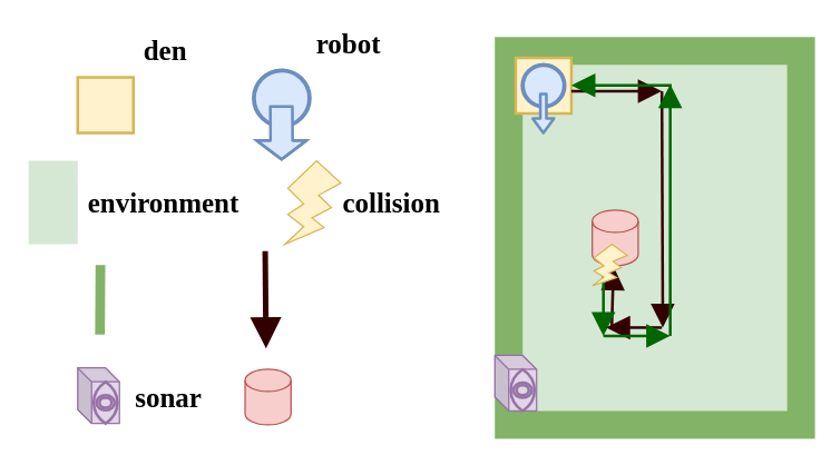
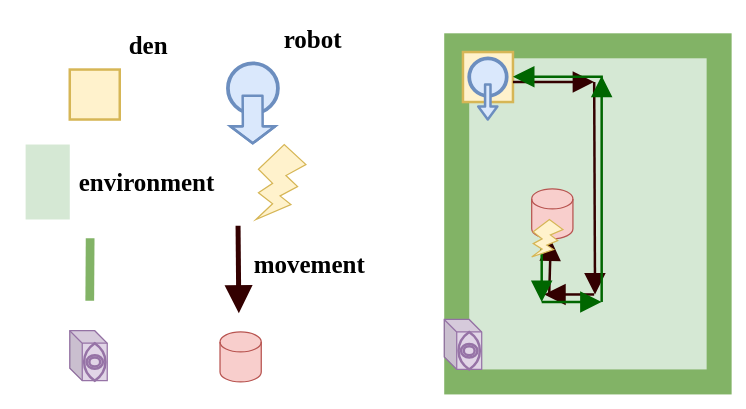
  <mxCell id="0" />
  <mxCell id="1" parent="0" />
  <mxCell id="2" value="" style="rounded=0;whiteSpace=wrap;html=1;fillColor=#d5e8d4;strokeColor=#82b366;perimeterSpacing=0;strokeWidth=20;glass=0;shadow=0;sketch=0;" parent="1" vertex="1"><mxGeometry x="365" y="36" width="210" height="269" as="geometry" /></mxCell>
  <mxCell id="3" value="" style="ellipse;whiteSpace=wrap;html=1;aspect=fixed;rounded=0;shadow=0;glass=0;sketch=0;strokeWidth=3;fillColor=#dae8fc;strokeColor=#6c8ebf;" parent="1" vertex="1"><mxGeometry x="181.9" y="50" width="40" height="40" as="geometry" /></mxCell>
  <mxCell id="4" value="" style="shape=flexArrow;endArrow=classic;html=1;strokeColor=#6c8ebf;strokeWidth=2;width=14.857;endSize=3.857;endWidth=18.095;fillColor=#dae8fc;" parent="1" edge="1"><mxGeometry width="50" height="50" relative="1" as="geometry"><mxPoint x="201.61" y="75" as="sourcePoint" /><mxPoint x="201.75" y="115" as="targetPoint" /><Array as="points"><mxPoint x="201.75" y="95" /></Array></mxGeometry></mxCell>
  <mxCell id="5" value="robot" style="text;html=1;strokeColor=none;fillColor=none;align=left;verticalAlign=middle;whiteSpace=wrap;rounded=0;shadow=0;glass=0;sketch=0;fontStyle=1;fontSize=20;fontFamily=Tahoma;" parent="1" vertex="1"><mxGeometry x="224.9" y="20" width="80" height="20" as="geometry" /></mxCell>
  <mxCell id="6" value="" style="endArrow=block;html=1;strokeWidth=4;fillColor=#f8cecc;strokeColor=#330000;endSize=12;endFill=1;" parent="1" edge="1"><mxGeometry width="50" height="50" relative="1" as="geometry"><mxPoint x="190.01" y="180" as="sourcePoint" /><mxPoint x="190.63" y="250" as="targetPoint" /></mxGeometry></mxCell>
+ <mxCell id="7" value="movement" style="text;html=1;strokeColor=none;fillColor=none;align=left;verticalAlign=middle;whiteSpace=wrap;rounded=0;shadow=0;glass=0;sketch=0;fontStyle=1;fontSize=20;fontFamily=Tahoma;" parent="1" vertex="1"><mxGeometry x="200.83" y="200" width="126.33" height="20" as="geometry" /></mxCell>
  <mxCell id="8" value="" style="rounded=0;whiteSpace=wrap;html=1;fillColor=#d5e8d4;perimeterSpacing=0;strokeWidth=7;glass=0;shadow=0;sketch=0;strokeColor=none;" parent="1" vertex="1"><mxGeometry x="20" y="115" width="35.33" height="60" as="geometry" /></mxCell>
  <mxCell id="9" value="environment" style="text;html=1;strokeColor=none;fillColor=none;align=left;verticalAlign=middle;whiteSpace=wrap;rounded=0;shadow=0;glass=0;sketch=0;fontStyle=1;fontSize=20;fontFamily=Tahoma;" parent="1" vertex="1"><mxGeometry x="61.33" y="135" width="150" height="20" as="geometry" /></mxCell>
  <mxCell id="10" value="" style="endArrow=none;html=1;strokeColor=#82b366;strokeWidth=7;fontFamily=Tahoma;fontSize=13;fillColor=#d5e8d4;" parent="1" edge="1"><mxGeometry width="50" height="50" relative="1" as="geometry"><mxPoint x="71.33" y="240" as="sourcePoint" /><mxPoint x="71.64" y="190" as="targetPoint" /></mxGeometry></mxCell>
  <mxCell id="11" value="" style="whiteSpace=wrap;html=1;aspect=fixed;rounded=0;shadow=0;glass=0;sketch=0;strokeWidth=2;fontFamily=Tahoma;fontSize=20;align=left;fillColor=#fff2cc;strokeColor=#d6b656;" parent="1" vertex="1"><mxGeometry x="370" y="41" width="40" height="40" as="geometry" /></mxCell>
  <mxCell id="12" value="" style="ellipse;whiteSpace=wrap;html=1;aspect=fixed;rounded=0;shadow=0;glass=0;sketch=0;strokeWidth=3;fillColor=#dae8fc;strokeColor=#6c8ebf;" parent="1" vertex="1"><mxGeometry x="375" y="46" width="30" height="30" as="geometry" /></mxCell>
  <mxCell id="13" value="" style="shape=flexArrow;endArrow=classic;html=1;strokeColor=#6c8ebf;strokeWidth=2;width=3.333;endSize=2.797;endWidth=8.981;fillColor=#dae8fc;" parent="1" edge="1"><mxGeometry width="50" height="50" relative="1" as="geometry"><mxPoint x="389.86" y="66" as="sourcePoint" /><mxPoint x="389.86" y="96" as="targetPoint" /></mxGeometry></mxCell>
  <mxCell id="14" value="" style="whiteSpace=wrap;html=1;aspect=fixed;rounded=0;shadow=0;glass=0;sketch=0;strokeWidth=2;fontFamily=Tahoma;fontSize=20;align=left;fillColor=#fff2cc;strokeColor=#d6b656;" parent="1" vertex="1"><mxGeometry x="55.33" y="55" width="40" height="40" as="geometry" /></mxCell>
  <mxCell id="15" value="den" style="text;html=1;strokeColor=none;fillColor=none;align=left;verticalAlign=middle;whiteSpace=wrap;rounded=0;shadow=0;glass=0;sketch=0;fontStyle=1;fontSize=20;fontFamily=Tahoma;" parent="1" vertex="1"><mxGeometry x="101.33" y="25" width="41.99" height="20" as="geometry" /></mxCell>
  <mxCell id="16" value="" style="shape=cylinder3;whiteSpace=wrap;html=1;boundedLbl=1;backgroundOutline=1;size=8;fillColor=#f8cecc;strokeColor=#b85450;" vertex="1" parent="1"><mxGeometry x="425" y="150.5" width="33" height="40" as="geometry" /></mxCell>
- <mxCell id="17" value="sonar" style="text;html=1;strokeColor=none;fillColor=none;align=left;verticalAlign=middle;whiteSpace=wrap;rounded=0;shadow=0;glass=0;sketch=0;fontStyle=1;fontSize=20;fontFamily=Tahoma;" vertex="1" parent="1"><mxGeometry x="95.01" y="275" width="41.99" height="20" as="geometry" /></mxCell>
  <mxCell id="18" value="" style="shape=cylinder3;whiteSpace=wrap;html=1;boundedLbl=1;backgroundOutline=1;size=8;fillColor=#f8cecc;strokeColor=#b85450;" vertex="1" parent="1"><mxGeometry x="175.58" y="265" width="33" height="40" as="geometry" /></mxCell>
  <mxCell id="19" value="" style="group" vertex="1" connectable="0" parent="1"><mxGeometry x="355" y="255" width="30" height="40" as="geometry" /></mxCell>
  <mxCell id="20" value="" style="shape=cube;whiteSpace=wrap;html=1;boundedLbl=1;backgroundOutline=1;darkOpacity=0.05;darkOpacity2=0.1;size=10;fillColor=#e1d5e7;strokeColor=#9673a6;" vertex="1" parent="19"><mxGeometry width="30" height="40" as="geometry" /></mxCell>
  <mxCell id="21" value="" style="html=1;verticalLabelPosition=bottom;align=center;labelBackgroundColor=#ffffff;verticalAlign=top;strokeWidth=2;strokeColor=#9673a6;shadow=0;dashed=0;shape=mxgraph.ios7.icons.eye;fillColor=#e1d5e7;rotation=90;" vertex="1" parent="19"><mxGeometry x="5" y="16.47" width="30" height="17.05" as="geometry" /></mxCell>
  <mxCell id="22" value="" style="group" vertex="1" connectable="0" parent="1"><mxGeometry x="55.33" y="264" width="30" height="40" as="geometry" /></mxCell>
  <mxCell id="23" value="" style="shape=cube;whiteSpace=wrap;html=1;boundedLbl=1;backgroundOutline=1;darkOpacity=0.05;darkOpacity2=0.1;size=10;fillColor=#e1d5e7;strokeColor=#9673a6;" vertex="1" parent="22"><mxGeometry width="30" height="40" as="geometry" /></mxCell>
  <mxCell id="24" value="" style="html=1;verticalLabelPosition=bottom;align=center;labelBackgroundColor=#ffffff;verticalAlign=top;strokeWidth=2;strokeColor=#9673a6;shadow=0;dashed=0;shape=mxgraph.ios7.icons.eye;fillColor=#e1d5e7;rotation=90;" vertex="1" parent="22"><mxGeometry x="5" y="16.47" width="30" height="17.05" as="geometry" /></mxCell>
  <mxCell id="25" value="" style="endArrow=block;html=1;strokeWidth=2;fillColor=#f8cecc;strokeColor=#330000;endSize=12;endFill=1;entryX=0.524;entryY=0.219;entryDx=0;entryDy=0;entryPerimeter=0;" edge="1" parent="1"><mxGeometry width="50" height="50" relative="1" as="geometry"><mxPoint x="410" y="65" as="sourcePoint" /><mxPoint x="475" y="64.911" as="targetPoint" /></mxGeometry></mxCell>
  <mxCell id="26" value="" style="endArrow=block;html=1;strokeWidth=2;fillColor=#f8cecc;strokeColor=#330000;endSize=12;endFill=1;entryX=0.527;entryY=0.74;entryDx=0;entryDy=0;entryPerimeter=0;" edge="1" parent="1" target="2"><mxGeometry width="50" height="50" relative="1" as="geometry"><mxPoint x="475" y="65" as="sourcePoint" /><mxPoint x="475.62" y="165" as="targetPoint" /></mxGeometry></mxCell>
  <mxCell id="27" value="" style="endArrow=block;html=1;strokeWidth=2;fillColor=#f8cecc;strokeColor=#330000;endSize=12;endFill=1;" edge="1" parent="1"><mxGeometry width="50" height="50" relative="1" as="geometry"><mxPoint x="475" y="235" as="sourcePoint" /><mxPoint x="435" y="235" as="targetPoint" /></mxGeometry></mxCell>
  <mxCell id="28" value="" style="endArrow=block;html=1;strokeWidth=2;fillColor=#f8cecc;strokeColor=#330000;endSize=12;endFill=1;entryX=0.342;entryY=1.013;entryDx=0;entryDy=0;entryPerimeter=0;" edge="1" parent="1"><mxGeometry width="50" height="50" relative="1" as="geometry"><mxPoint x="439" y="235" as="sourcePoint" /><mxPoint x="440.286" y="191.02" as="targetPoint" /></mxGeometry></mxCell>
  <mxCell id="29" value="" style="endArrow=block;html=1;strokeWidth=2;fillColor=#ffe6cc;endSize=12;endFill=1;strokeColor=#006600;" edge="1" parent="1"><mxGeometry width="50" height="50" relative="1" as="geometry"><mxPoint x="433" y="191" as="sourcePoint" /><mxPoint x="433" y="241" as="targetPoint" /></mxGeometry></mxCell>
  <mxCell id="30" value="" style="endArrow=block;html=1;strokeWidth=2;fillColor=#ffe6cc;endSize=12;endFill=1;strokeColor=#006600;" edge="1" parent="1"><mxGeometry width="50" height="50" relative="1" as="geometry"><mxPoint x="433" y="241" as="sourcePoint" /><mxPoint x="481" y="241" as="targetPoint" /></mxGeometry></mxCell>
  <mxCell id="31" value="" style="endArrow=block;html=1;strokeWidth=2;fillColor=#ffe6cc;endSize=12;endFill=1;strokeColor=#006600;" edge="1" parent="1"><mxGeometry width="50" height="50" relative="1" as="geometry"><mxPoint x="481" y="241" as="sourcePoint" /><mxPoint x="481" y="60" as="targetPoint" /></mxGeometry></mxCell>
  <mxCell id="32" value="" style="endArrow=block;html=1;strokeWidth=2;fillColor=#ffe6cc;endSize=12;endFill=1;strokeColor=#006600;" edge="1" parent="1"><mxGeometry width="50" height="50" relative="1" as="geometry"><mxPoint x="482" y="60.71" as="sourcePoint" /><mxPoint x="410" y="60.71" as="targetPoint" /></mxGeometry></mxCell>
  <mxCell id="33" value="" style="verticalLabelPosition=bottom;verticalAlign=top;html=1;shape=mxgraph.basic.flash;fillColor=#fff2cc;strokeColor=#d6b656;" vertex="1" parent="1"><mxGeometry x="425" y="175" width="25" height="30" as="geometry" /></mxCell>
  <mxCell id="34" value="" style="verticalLabelPosition=bottom;verticalAlign=top;html=1;shape=mxgraph.basic.flash;fillColor=#fff2cc;strokeColor=#d6b656;" vertex="1" parent="1"><mxGeometry x="204.32" y="115" width="40" height="60" as="geometry" /></mxCell>
- <mxCell id="35" value="collision" style="text;html=1;strokeColor=none;fillColor=none;align=left;verticalAlign=middle;whiteSpace=wrap;rounded=0;shadow=0;glass=0;sketch=0;fontStyle=1;fontSize=20;fontFamily=Tahoma;" vertex="1" parent="1"><mxGeometry x="244.32" y="135" width="83.17" height="20" as="geometry" /></mxCell>
